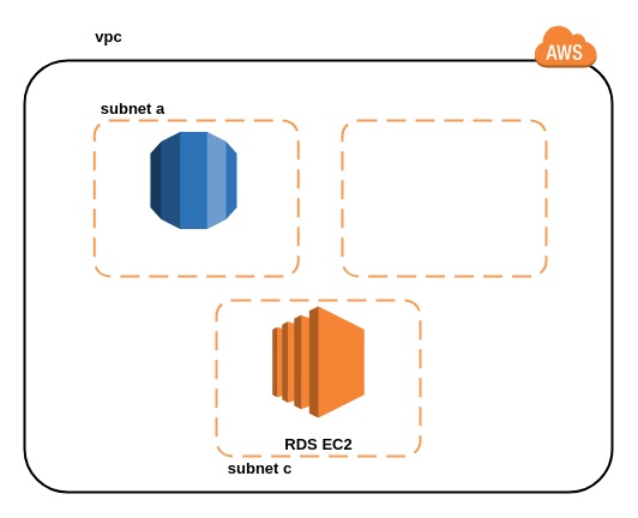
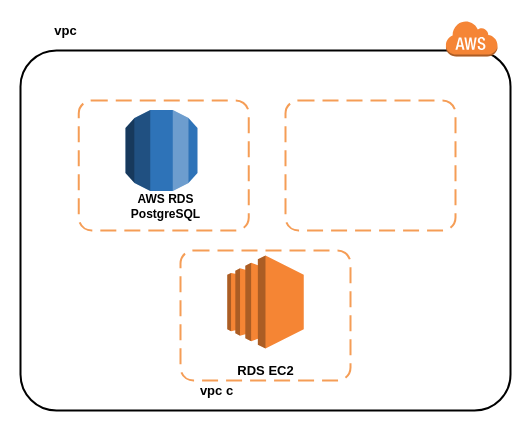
  <mxCell id="0" />
  <mxCell id="1" parent="0" />
  <mxCell id="2" value="" style="outlineConnect=0;dashed=0;verticalLabelPosition=bottom;verticalAlign=top;align=center;html=1;shape=mxgraph.aws3.rds;fillColor=#2E73B8;gradientColor=none;" vertex="1" parent="1"><mxGeometry x="125" y="109.5" width="72" height="81" as="geometry" /></mxCell>
  <mxCell id="3" value="" style="rounded=1;arcSize=10;dashed=0;fillColor=none;gradientColor=none;strokeWidth=2;" vertex="1" parent="1"><mxGeometry x="20" y="50" width="490" height="360" as="geometry" /></mxCell>
  <mxCell id="4" value="" style="dashed=0;html=1;shape=mxgraph.aws3.cloud;fillColor=#F58536;gradientColor=none;dashed=0;" vertex="1" parent="1"><mxGeometry x="445" y="20" width="52" height="36" as="geometry" /></mxCell>
+ <mxCell id="5" value="&lt;b&gt;AWS RDS &lt;br&gt;PostgreSQL&lt;/b&gt;" style="text;html=1;align=center;verticalAlign=middle;resizable=0;points=[];autosize=1;strokeColor=none;" vertex="1" parent="1"><mxGeometry x="125" y="190.5" width="80" height="30" as="geometry" /></mxCell>
  <mxCell id="6" value="" style="rounded=1;arcSize=10;dashed=1;strokeColor=#F59D56;fillColor=none;gradientColor=none;dashPattern=8 4;strokeWidth=2;" vertex="1" parent="1"><mxGeometry x="78.25" y="100" width="170" height="130" as="geometry" /></mxCell>
  <mxCell id="7" value="" style="rounded=1;arcSize=10;dashed=1;strokeColor=#F59D56;fillColor=none;gradientColor=none;dashPattern=8 4;strokeWidth=2;" vertex="1" parent="1"><mxGeometry x="285" y="100" width="170" height="130" as="geometry" /></mxCell>
  <mxCell id="8" value="" style="rounded=1;arcSize=10;dashed=1;strokeColor=#F59D56;fillColor=none;gradientColor=none;dashPattern=8 4;strokeWidth=2;" vertex="1" parent="1"><mxGeometry x="180" y="250" width="170" height="130" as="geometry" /></mxCell>
  <mxCell id="9" value="" style="outlineConnect=0;dashed=0;verticalLabelPosition=bottom;verticalAlign=top;align=center;html=1;shape=mxgraph.aws3.ec2;fillColor=#F58534;gradientColor=none;" vertex="1" parent="1"><mxGeometry x="226.75" y="255" width="76.5" height="93" as="geometry" /></mxCell>
  <mxCell id="10" value="&lt;b&gt;&lt;font style=&quot;font-size: 13px&quot;&gt;RDS EC2&lt;/font&gt;&lt;/b&gt;" style="text;html=1;align=center;verticalAlign=middle;resizable=0;points=[];autosize=1;strokeColor=none;fillColor=none;" vertex="1" parent="1"><mxGeometry x="230" y="360" width="70" height="20" as="geometry" /></mxCell>
- <mxCell id="11" value="&lt;b&gt;subnet a&lt;/b&gt;" style="text;html=1;align=center;verticalAlign=middle;resizable=0;points=[];autosize=1;strokeColor=none;fillColor=none;fontSize=13;" vertex="1" parent="1"><mxGeometry x="75" y="80" width="70" height="20" as="geometry" /></mxCell>
- <mxCell id="12" value="&lt;b&gt;subnet c&lt;/b&gt;" style="text;html=1;align=center;verticalAlign=middle;resizable=0;points=[];autosize=1;strokeColor=none;fillColor=none;fontSize=13;" vertex="1" parent="1"><mxGeometry x="181" y="380" width="70" height="20" as="geometry" /></mxCell>
- <mxCell id="13" value="&lt;b&gt;vpc&lt;/b&gt;" style="text;html=1;align=center;verticalAlign=middle;resizable=0;points=[];autosize=1;strokeColor=none;fillColor=none;fontSize=13;" vertex="1" parent="1"><mxGeometry x="70" y="20" width="40" height="20" as="geometry" /></mxCell>
+ <mxCell id="12" value="&lt;b&gt;vpc c&lt;/b&gt;" style="text;html=1;align=center;verticalAlign=middle;resizable=0;points=[];autosize=1;strokeColor=none;fillColor=none;fontSize=13;" vertex="1" parent="1"><mxGeometry x="181" y="380" width="70" height="20" as="geometry" /></mxCell>
+ <mxCell id="13" value="&lt;b&gt;vpc&lt;/b&gt;" style="text;html=1;align=center;verticalAlign=middle;resizable=0;points=[];autosize=1;strokeColor=none;fillColor=none;fontSize=13;" vertex="1" parent="1"><mxGeometry x="45" y="20" width="40" height="20" as="geometry" /></mxCell>
